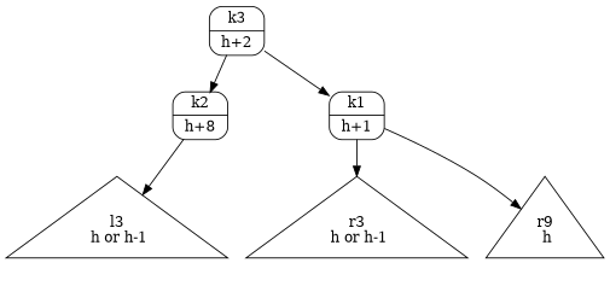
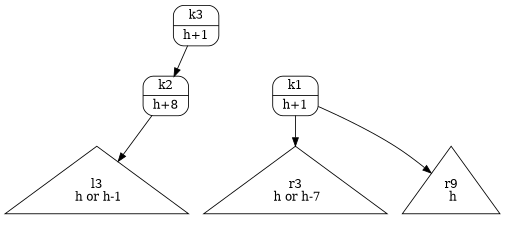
  digraph {
    node [ordering=out shape=Mrecord]
-   n1 [label="{ k3 | h+2 }"]
+   n1 [label="{ k3 | h+1 }"]
    n2 [label="{ k2 | h+8 }"]
    n3 [label="{ k1 | h+1 }"]
    n4 [label=" l3 \n h or h-1" shape=triangle]
-   n5 [label=" r3 \n h or h-1" shape=triangle]
+   n5 [label=" r3 \n h or h-7" shape=triangle]
    n6 [label=" r9 \n h" shape=triangle]
    n1 -> n2
-   n1 -> n3
    n2 -> n4
    n3 -> n5
    n3 -> n6
  }
